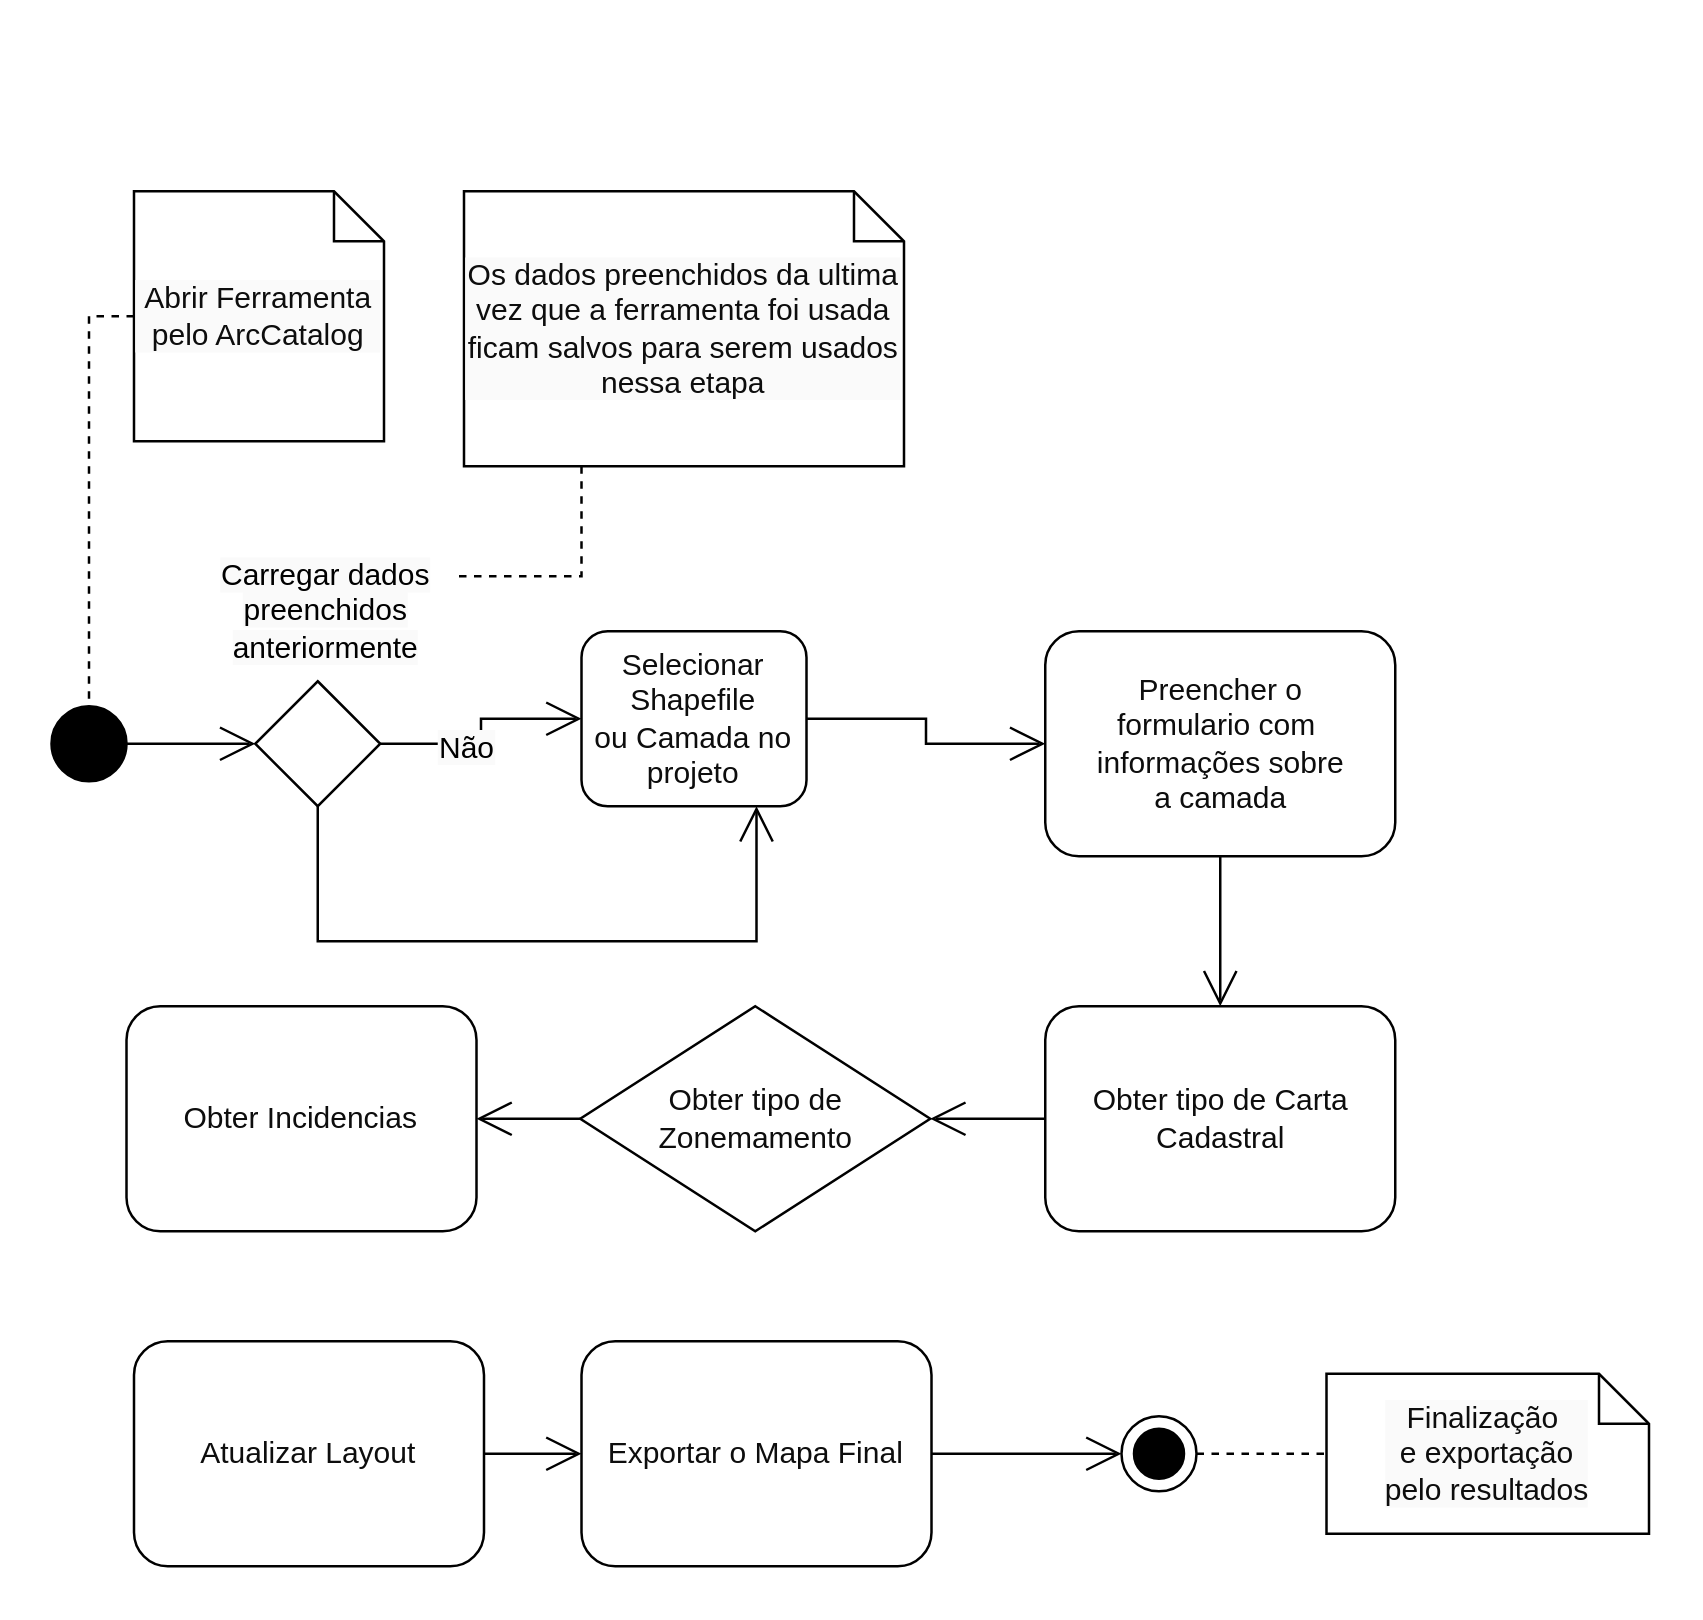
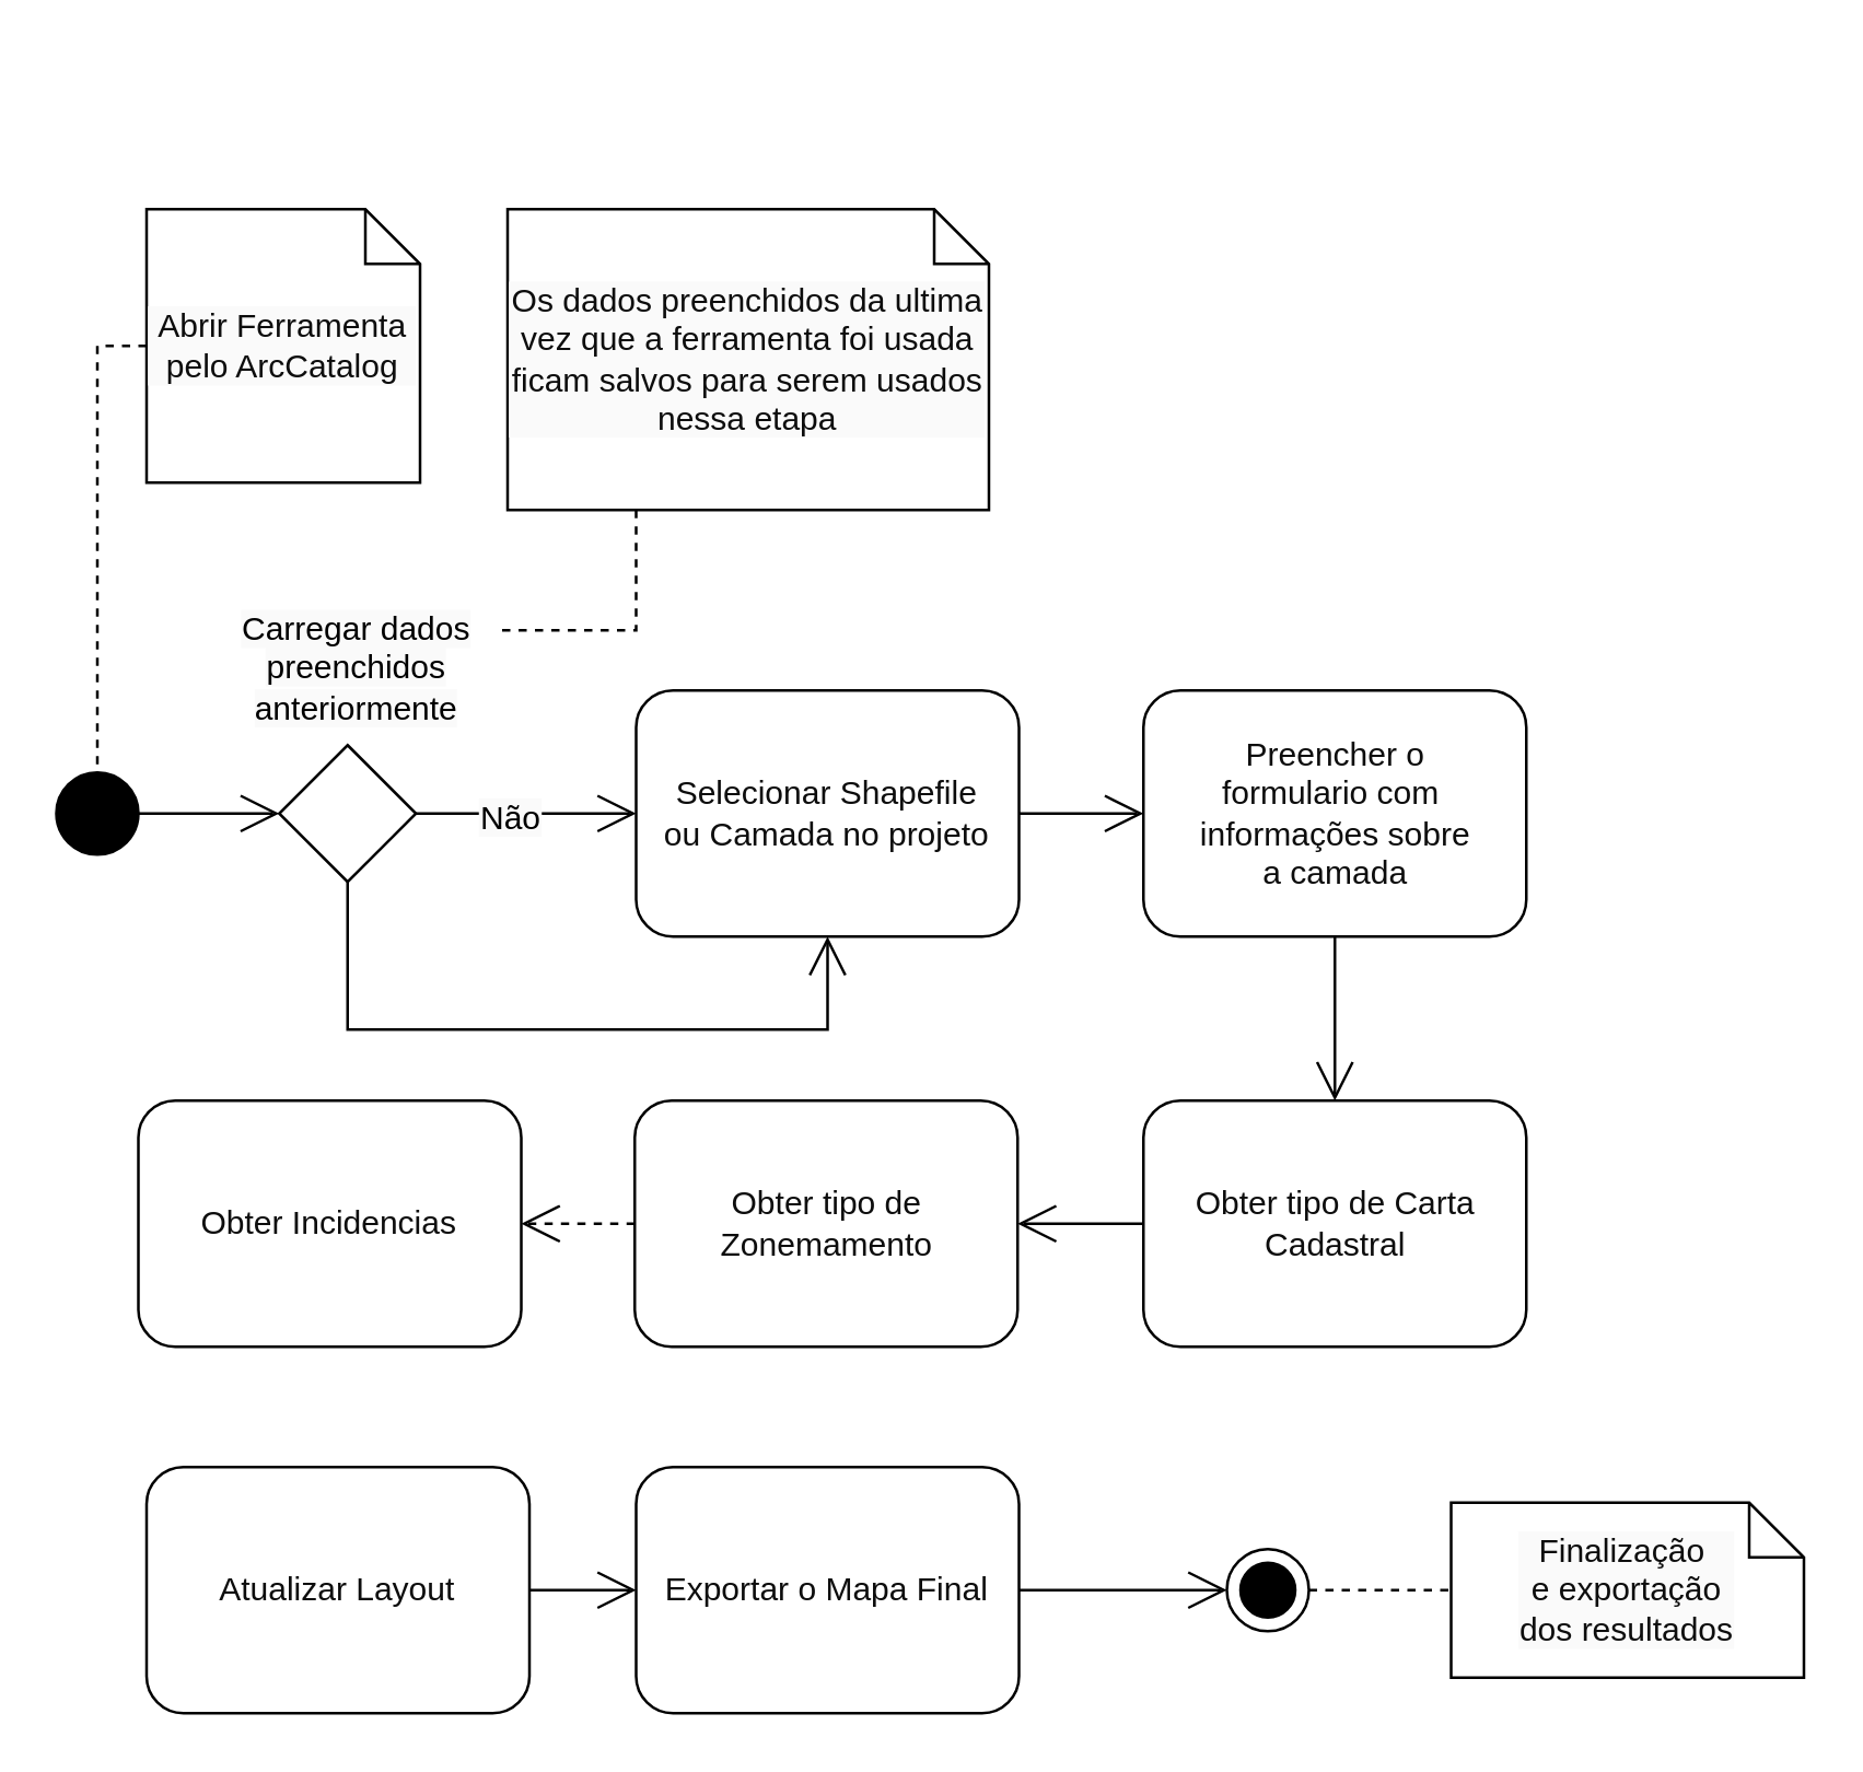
  <mxCell id="0" />
  <mxCell id="1" parent="0" />
  <mxCell id="2" style="edgeStyle=none;html=1;entryX=0.5;entryY=0;entryDx=0;entryDy=0;" parent="1" edge="1"><mxGeometry relative="1" as="geometry"><mxPoint x="235" y="20" as="sourcePoint" /></mxGeometry></mxCell>
  <mxCell id="3" value="" style="edgeStyle=orthogonalEdgeStyle;rounded=0;html=1;strokeColor=#000000;strokeWidth=1;fontColor=#0D0D0D;startArrow=none;startFill=0;endArrow=open;endFill=0;endSize=12;elbow=vertical;" edge="1" parent="1" source="4" target="30"><mxGeometry relative="1" as="geometry" /></mxCell>
  <mxCell id="4" value="Preencher o&lt;br&gt;formulario com&amp;nbsp;&lt;br&gt;informações sobre&lt;br&gt;a camada" style="rounded=1;whiteSpace=wrap;html=1;strokeColor=#000000;fillColor=none;fontColor=#0D0D0D;" parent="1" vertex="1"><mxGeometry x="417.5" y="252" width="140" height="90" as="geometry" /></mxCell>
  <mxCell id="5" value="Exportar o Mapa Final" style="rounded=1;whiteSpace=wrap;html=1;strokeColor=#000000;fillColor=none;fontColor=#0D0D0D;" parent="1" vertex="1"><mxGeometry x="232" y="536" width="140" height="90" as="geometry" /></mxCell>
  <mxCell id="6" style="edgeStyle=none;html=1;entryX=0;entryY=0.5;entryDx=0;entryDy=0;endArrow=open;endFill=0;endSize=12;strokeWidth=1;strokeColor=#000000;" edge="1" parent="1" source="7" target="10"><mxGeometry relative="1" as="geometry" /></mxCell>
  <mxCell id="7" value="" style="verticalLabelPosition=bottom;verticalAlign=top;html=1;shape=mxgraph.flowchart.on-page_reference;fillStyle=solid;strokeColor=#000000;fillColor=#000000;shadow=0;" vertex="1" parent="1"><mxGeometry x="20" y="282" width="30" height="30" as="geometry" /></mxCell>
  <mxCell id="8" style="edgeStyle=orthogonalEdgeStyle;rounded=0;html=1;entryX=0;entryY=0.5;entryDx=0;entryDy=0;strokeColor=#000000;strokeWidth=1;fontColor=#0D0D0D;startArrow=none;startFill=0;endArrow=open;endFill=0;endSize=12;elbow=vertical;" edge="1" parent="1" source="10" target="14"><mxGeometry relative="1" as="geometry" /></mxCell>
  <mxCell id="9" style="edgeStyle=orthogonalEdgeStyle;rounded=0;html=1;strokeColor=#000000;strokeWidth=1;fontColor=#0D0D0D;startArrow=none;startFill=0;endArrow=open;endFill=0;endSize=12;elbow=vertical;" edge="1" parent="1" source="10" target="14"><mxGeometry relative="1" as="geometry"><Array as="points"><mxPoint x="127" y="376" /><mxPoint x="302" y="376" /></Array></mxGeometry></mxCell>
  <mxCell id="10" value="" style="rhombus;whiteSpace=wrap;html=1;fillStyle=solid;fillColor=none;strokeWidth=1;strokeColor=#000000;" vertex="1" parent="1"><mxGeometry x="101.5" y="272" width="50" height="50" as="geometry" /></mxCell>
  <mxCell id="11" value="&lt;span style=&quot;background-color: rgb(250, 250, 250);&quot;&gt;&lt;span style=&quot;font-family: Helvetica; font-size: 12px; font-style: normal; font-variant-ligatures: normal; font-variant-caps: normal; font-weight: 400; letter-spacing: normal; orphans: 2; text-indent: 0px; text-transform: none; widows: 2; word-spacing: 0px; -webkit-text-stroke-width: 0px; text-decoration-thickness: initial; text-decoration-style: initial; text-decoration-color: initial; float: none; display: inline !important;&quot;&gt;Carregar&amp;nbsp;&lt;/span&gt;&lt;span style=&quot;font-family: Helvetica; font-size: 12px; font-style: normal; font-variant-ligatures: normal; font-variant-caps: normal; font-weight: 400; letter-spacing: normal; orphans: 2; text-indent: 0px; text-transform: none; widows: 2; word-spacing: 0px; -webkit-text-stroke-width: 0px; text-decoration-thickness: initial; text-decoration-style: initial; text-decoration-color: initial; float: none; display: inline !important;&quot;&gt;dados preenchidos&lt;/span&gt;&lt;br style=&quot;border-color: rgb(0, 0, 0); font-family: Helvetica; font-size: 12px; font-style: normal; font-variant-ligatures: normal; font-variant-caps: normal; font-weight: 400; letter-spacing: normal; orphans: 2; text-indent: 0px; text-transform: none; widows: 2; word-spacing: 0px; -webkit-text-stroke-width: 0px; text-decoration-thickness: initial; text-decoration-style: initial; text-decoration-color: initial;&quot;&gt;&lt;span style=&quot;font-family: Helvetica; font-size: 12px; font-style: normal; font-variant-ligatures: normal; font-variant-caps: normal; font-weight: 400; letter-spacing: normal; orphans: 2; text-indent: 0px; text-transform: none; widows: 2; word-spacing: 0px; -webkit-text-stroke-width: 0px; text-decoration-thickness: initial; text-decoration-style: initial; text-decoration-color: initial; float: none; display: inline !important;&quot;&gt;anteriormente&lt;/span&gt;&lt;/span&gt;" style="text;whiteSpace=wrap;html=1;align=center;fontColor=#000000;" vertex="1" parent="1"><mxGeometry x="80" y="216" width="100" height="80" as="geometry" /></mxCell>
  <mxCell id="12" value="" style="edgeStyle=none;html=1;endArrow=open;endFill=0;endSize=12;strokeWidth=1;strokeColor=#000000;entryX=0;entryY=0.5;entryDx=0;entryDy=0;entryPerimeter=0;exitX=1;exitY=0.5;exitDx=0;exitDy=0;" edge="1" parent="1" source="5" target="22"><mxGeometry relative="1" as="geometry"><mxPoint x="704" y="787" as="sourcePoint" /><mxPoint x="412" y="453" as="targetPoint" /></mxGeometry></mxCell>
  <mxCell id="13" style="edgeStyle=orthogonalEdgeStyle;rounded=0;html=1;strokeColor=#000000;strokeWidth=1;fontColor=#0D0D0D;startArrow=none;startFill=0;endArrow=open;endFill=0;endSize=12;" edge="1" parent="1" source="14" target="4"><mxGeometry relative="1" as="geometry" /></mxCell>
- <mxCell id="14" value="Selecionar Shapefile&lt;br&gt;ou Camada no projeto" style="rounded=1;whiteSpace=wrap;html=1;strokeColor=#000000;fillColor=none;fontColor=#0D0D0D;" vertex="1" parent="1"><mxGeometry x="232" y="252" width="90" height="70" as="geometry" /></mxCell>
+ <mxCell id="14" value="Selecionar Shapefile&lt;br&gt;ou Camada no projeto" style="rounded=1;whiteSpace=wrap;html=1;strokeColor=#000000;fillColor=none;fontColor=#0D0D0D;" vertex="1" parent="1"><mxGeometry x="232" y="252" width="140" height="90" as="geometry" /></mxCell>
  <mxCell id="15" value="" style="edgeStyle=orthogonalEdgeStyle;rounded=0;html=1;strokeColor=#000000;strokeWidth=1;fontColor=#0D0D0D;startArrow=none;startFill=0;endArrow=open;endFill=0;endSize=12;elbow=vertical;" edge="1" parent="1" source="16" target="5"><mxGeometry relative="1" as="geometry" /></mxCell>
  <mxCell id="16" value="Atualizar Layout" style="rounded=1;whiteSpace=wrap;html=1;strokeColor=#000000;fillColor=none;fontColor=#0D0D0D;" vertex="1" parent="1"><mxGeometry x="53" y="536" width="140" height="90" as="geometry" /></mxCell>
  <mxCell id="17" style="edgeStyle=orthogonalEdgeStyle;rounded=0;html=1;strokeColor=#000000;strokeWidth=1;fontColor=#0D0D0D;endArrow=none;endFill=0;endSize=12;dashed=1;" edge="1" parent="1" source="18" target="7"><mxGeometry relative="1" as="geometry" /></mxCell>
  <mxCell id="18" value="Abrir Ferramenta pelo ArcCatalog" style="shape=note;size=20;whiteSpace=wrap;html=1;labelBackgroundColor=#FAFAFA;fillStyle=solid;strokeColor=#000000;strokeWidth=1;fontColor=#0D0D0D;fillColor=none;" vertex="1" parent="1"><mxGeometry x="53" y="76" width="100" height="100" as="geometry" /></mxCell>
  <mxCell id="19" value="&lt;span style=&quot;background-color: rgb(250, 250, 250);&quot;&gt;Não&lt;/span&gt;" style="text;whiteSpace=wrap;html=1;align=center;fontColor=#000000;" vertex="1" parent="1"><mxGeometry x="169" y="285" width="35" height="24" as="geometry" /></mxCell>
  <mxCell id="20" value="" style="group" vertex="1" connectable="0" parent="1"><mxGeometry x="446" y="561" width="30" height="30" as="geometry" /></mxCell>
  <mxCell id="21" value="" style="group" vertex="1" connectable="0" parent="20"><mxGeometry width="30" height="30" as="geometry" /></mxCell>
  <mxCell id="22" value="" style="verticalLabelPosition=bottom;verticalAlign=top;html=1;shape=mxgraph.flowchart.on-page_reference;fillStyle=hatch;fillColor=none;strokeColor=#000000;" vertex="1" parent="21"><mxGeometry x="2" y="5" width="30" height="30" as="geometry" /></mxCell>
  <mxCell id="23" value="" style="verticalLabelPosition=bottom;verticalAlign=top;html=1;shape=mxgraph.flowchart.on-page_reference;fillStyle=solid;fillColor=#000000;" vertex="1" parent="21"><mxGeometry x="7" y="10" width="20" height="20" as="geometry" /></mxCell>
  <mxCell id="24" value="Obter Incidencias" style="rounded=1;whiteSpace=wrap;html=1;strokeColor=#000000;fillColor=none;fontColor=#0D0D0D;" vertex="1" parent="1"><mxGeometry x="50" y="402" width="140" height="90" as="geometry" /></mxCell>
  <mxCell id="25" value="Os dados preenchidos da ultima vez que a ferramenta foi usada ficam salvos para serem usados nessa etapa" style="shape=note;size=20;whiteSpace=wrap;html=1;labelBackgroundColor=#FAFAFA;fillStyle=solid;strokeColor=#000000;strokeWidth=1;fontColor=#0D0D0D;fillColor=none;align=center;" vertex="1" parent="1"><mxGeometry x="185" y="76" width="176" height="110" as="geometry" /></mxCell>
  <mxCell id="26" style="edgeStyle=orthogonalEdgeStyle;rounded=0;html=1;strokeColor=#000000;strokeWidth=1;fontColor=#0D0D0D;endArrow=none;endFill=0;endSize=12;dashed=1;" edge="1" parent="1" source="25" target="11"><mxGeometry relative="1" as="geometry"><mxPoint x="200" y="261" as="sourcePoint" /><mxPoint x="200" y="198" as="targetPoint" /><Array as="points"><mxPoint x="232" y="230" /></Array></mxGeometry></mxCell>
- <mxCell id="27" value="Finalização&amp;nbsp;&lt;br&gt;e exportação&lt;br&gt;pelo resultados" style="shape=note;size=20;whiteSpace=wrap;html=1;labelBackgroundColor=#FAFAFA;fillStyle=solid;strokeColor=#000000;strokeWidth=1;fontColor=#0D0D0D;fillColor=none;" vertex="1" parent="1"><mxGeometry x="530" y="549" width="129" height="64" as="geometry" /></mxCell>
+ <mxCell id="27" value="Finalização&amp;nbsp;&lt;br&gt;e exportação&lt;br&gt;dos resultados" style="shape=note;size=20;whiteSpace=wrap;html=1;labelBackgroundColor=#FAFAFA;fillStyle=solid;strokeColor=#000000;strokeWidth=1;fontColor=#0D0D0D;fillColor=none;" vertex="1" parent="1"><mxGeometry x="530" y="549" width="129" height="64" as="geometry" /></mxCell>
  <mxCell id="28" style="edgeStyle=orthogonalEdgeStyle;rounded=0;html=1;strokeColor=#000000;strokeWidth=1;fontColor=#0D0D0D;endArrow=none;endFill=0;endSize=12;dashed=1;exitX=1;exitY=0.5;exitDx=0;exitDy=0;exitPerimeter=0;" edge="1" parent="1" source="22" target="27"><mxGeometry relative="1" as="geometry"><mxPoint x="254" y="707" as="sourcePoint" /><mxPoint x="449.424" y="707" as="targetPoint" /></mxGeometry></mxCell>
  <mxCell id="29" value="" style="edgeStyle=orthogonalEdgeStyle;rounded=0;html=1;strokeColor=#000000;strokeWidth=1;fontColor=#0D0D0D;startArrow=none;startFill=0;endArrow=open;endFill=0;endSize=12;elbow=vertical;" edge="1" parent="1" source="30" target="32"><mxGeometry relative="1" as="geometry" /></mxCell>
  <mxCell id="30" value="Obter tipo de Carta Cadastral" style="rounded=1;whiteSpace=wrap;html=1;strokeColor=#000000;fillColor=none;fontColor=#0D0D0D;" vertex="1" parent="1"><mxGeometry x="417.5" y="402" width="140" height="90" as="geometry" /></mxCell>
- <mxCell id="31" value="" style="edgeStyle=none;rounded=0;html=1;strokeColor=#000000;strokeWidth=1;fontColor=#0D0D0D;startArrow=none;startFill=0;endArrow=open;endFill=0;endSize=12;" edge="1" parent="1" source="32" target="24"><mxGeometry relative="1" as="geometry" /></mxCell>
- <mxCell id="32" value="Obter tipo de Zonemamento" style="rhombus;whiteSpace=wrap;html=1;strokeColor=#000000;fillColor=none;fontColor=#0D0D0D;" vertex="1" parent="1"><mxGeometry x="231.5" y="402" width="140" height="90" as="geometry" /></mxCell>
+ <mxCell id="31" value="" style="edgeStyle=none;rounded=0;html=1;strokeColor=#000000;strokeWidth=1;fontColor=#0D0D0D;startArrow=none;startFill=0;endArrow=open;endFill=0;endSize=12;dashed=1;" edge="1" parent="1" source="32" target="24"><mxGeometry relative="1" as="geometry" /></mxCell>
+ <mxCell id="32" value="Obter tipo de Zonemamento" style="rounded=1;whiteSpace=wrap;html=1;strokeColor=#000000;fillColor=none;fontColor=#0D0D0D;" vertex="1" parent="1"><mxGeometry x="231.5" y="402" width="140" height="90" as="geometry" /></mxCell>
